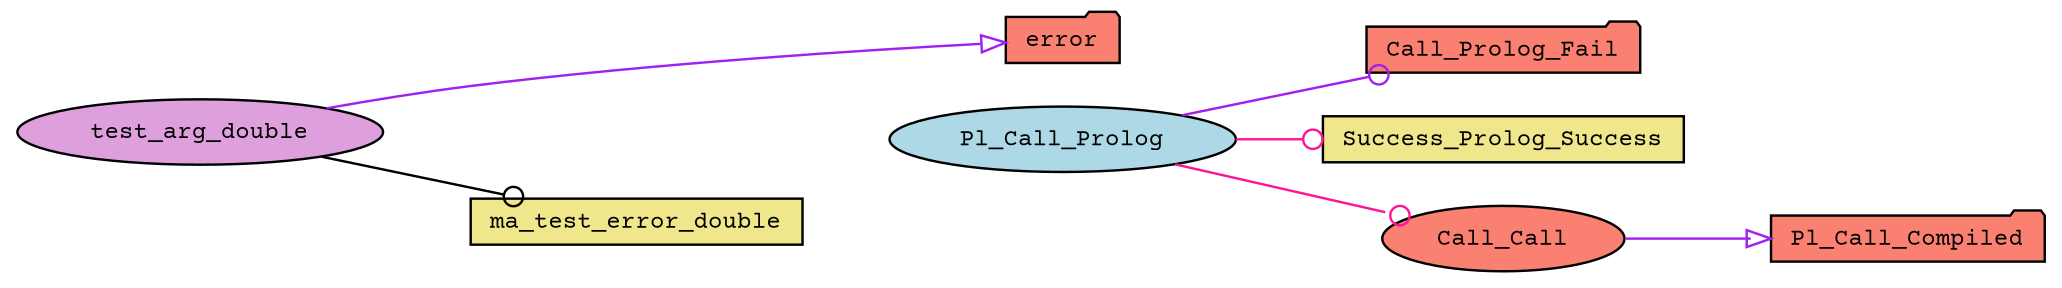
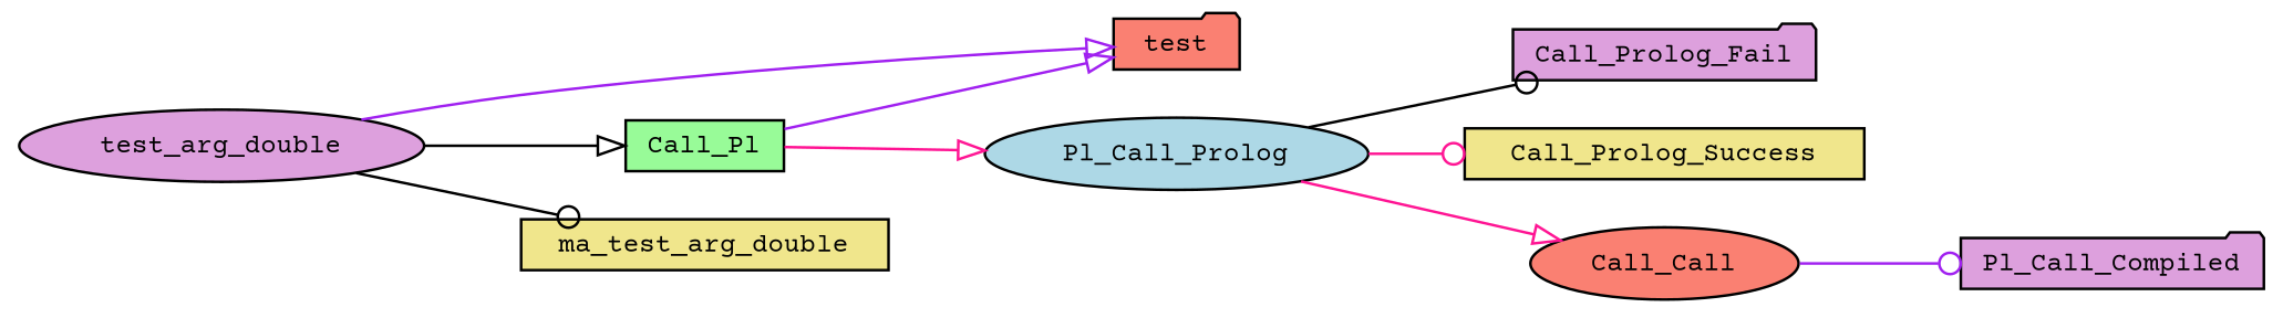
  digraph {
    fontname="Courier Prime"
    rankdir=LR
    node [color=black fillcolor=plum fontname="Courier Prime" fontsize=10 shape=ellipse style=filled]
    edge [arrowhead=onormal color=purple fontname="Courier Prime" fontsize=10 labelfontname=Helvetica labelfontsize=10 style=solid]
    n1 [fontcolor=black height=0.2 label=test_arg_double width=0.4]
-   n3 [fillcolor=salmon height=0.2 label=error shape=folder width=0.4]
-   n4 [fillcolor=khaki height=0.2 label=ma_test_error_double shape=box width=0.4]
+   n2 [fillcolor=palegreen height=0.2 label=Call_Pl shape=box width=0.4]
+   n3 [fillcolor=salmon height=0.2 label=test shape=folder width=0.4]
+   n4 [fillcolor=khaki height=0.2 label=ma_test_arg_double shape=box width=0.4]
    n5 [fillcolor=lightblue height=0.2 label=Pl_Call_Prolog width=0.4]
-   n6 [fillcolor=salmon height=0.2 label=Call_Prolog_Fail shape=folder width=0.4]
-   n7 [fillcolor=khaki height=0.2 label=Success_Prolog_Success shape=box width=0.4]
+   n6 [height=0.2 label=Call_Prolog_Fail shape=folder width=0.4]
+   n7 [fillcolor=khaki height=0.2 label=Call_Prolog_Success shape=box width=0.4]
    n8 [fillcolor=salmon height=0.2 label=Call_Call width=0.4]
-   n9 [fillcolor=salmon height=0.2 label=Pl_Call_Compiled shape=folder width=0.4]
+   n9 [height=0.2 label=Pl_Call_Compiled shape=folder width=0.4]
+   n1 -> n2 [color=black]
    n1 -> n3
    n1 -> n4 [arrowhead=odot color=black]
-   n5 -> n6 [arrowhead=odot]
+   n2 -> n3
+   n2 -> n5 [color=deeppink]
+   n5 -> n6 [arrowhead=odot color=black]
    n5 -> n7 [arrowhead=odot color=deeppink]
-   n5 -> n8 [arrowhead=odot color=deeppink]
-   n8 -> n9
+   n5 -> n8 [color=deeppink]
+   n8 -> n9 [arrowhead=odot]
  }
